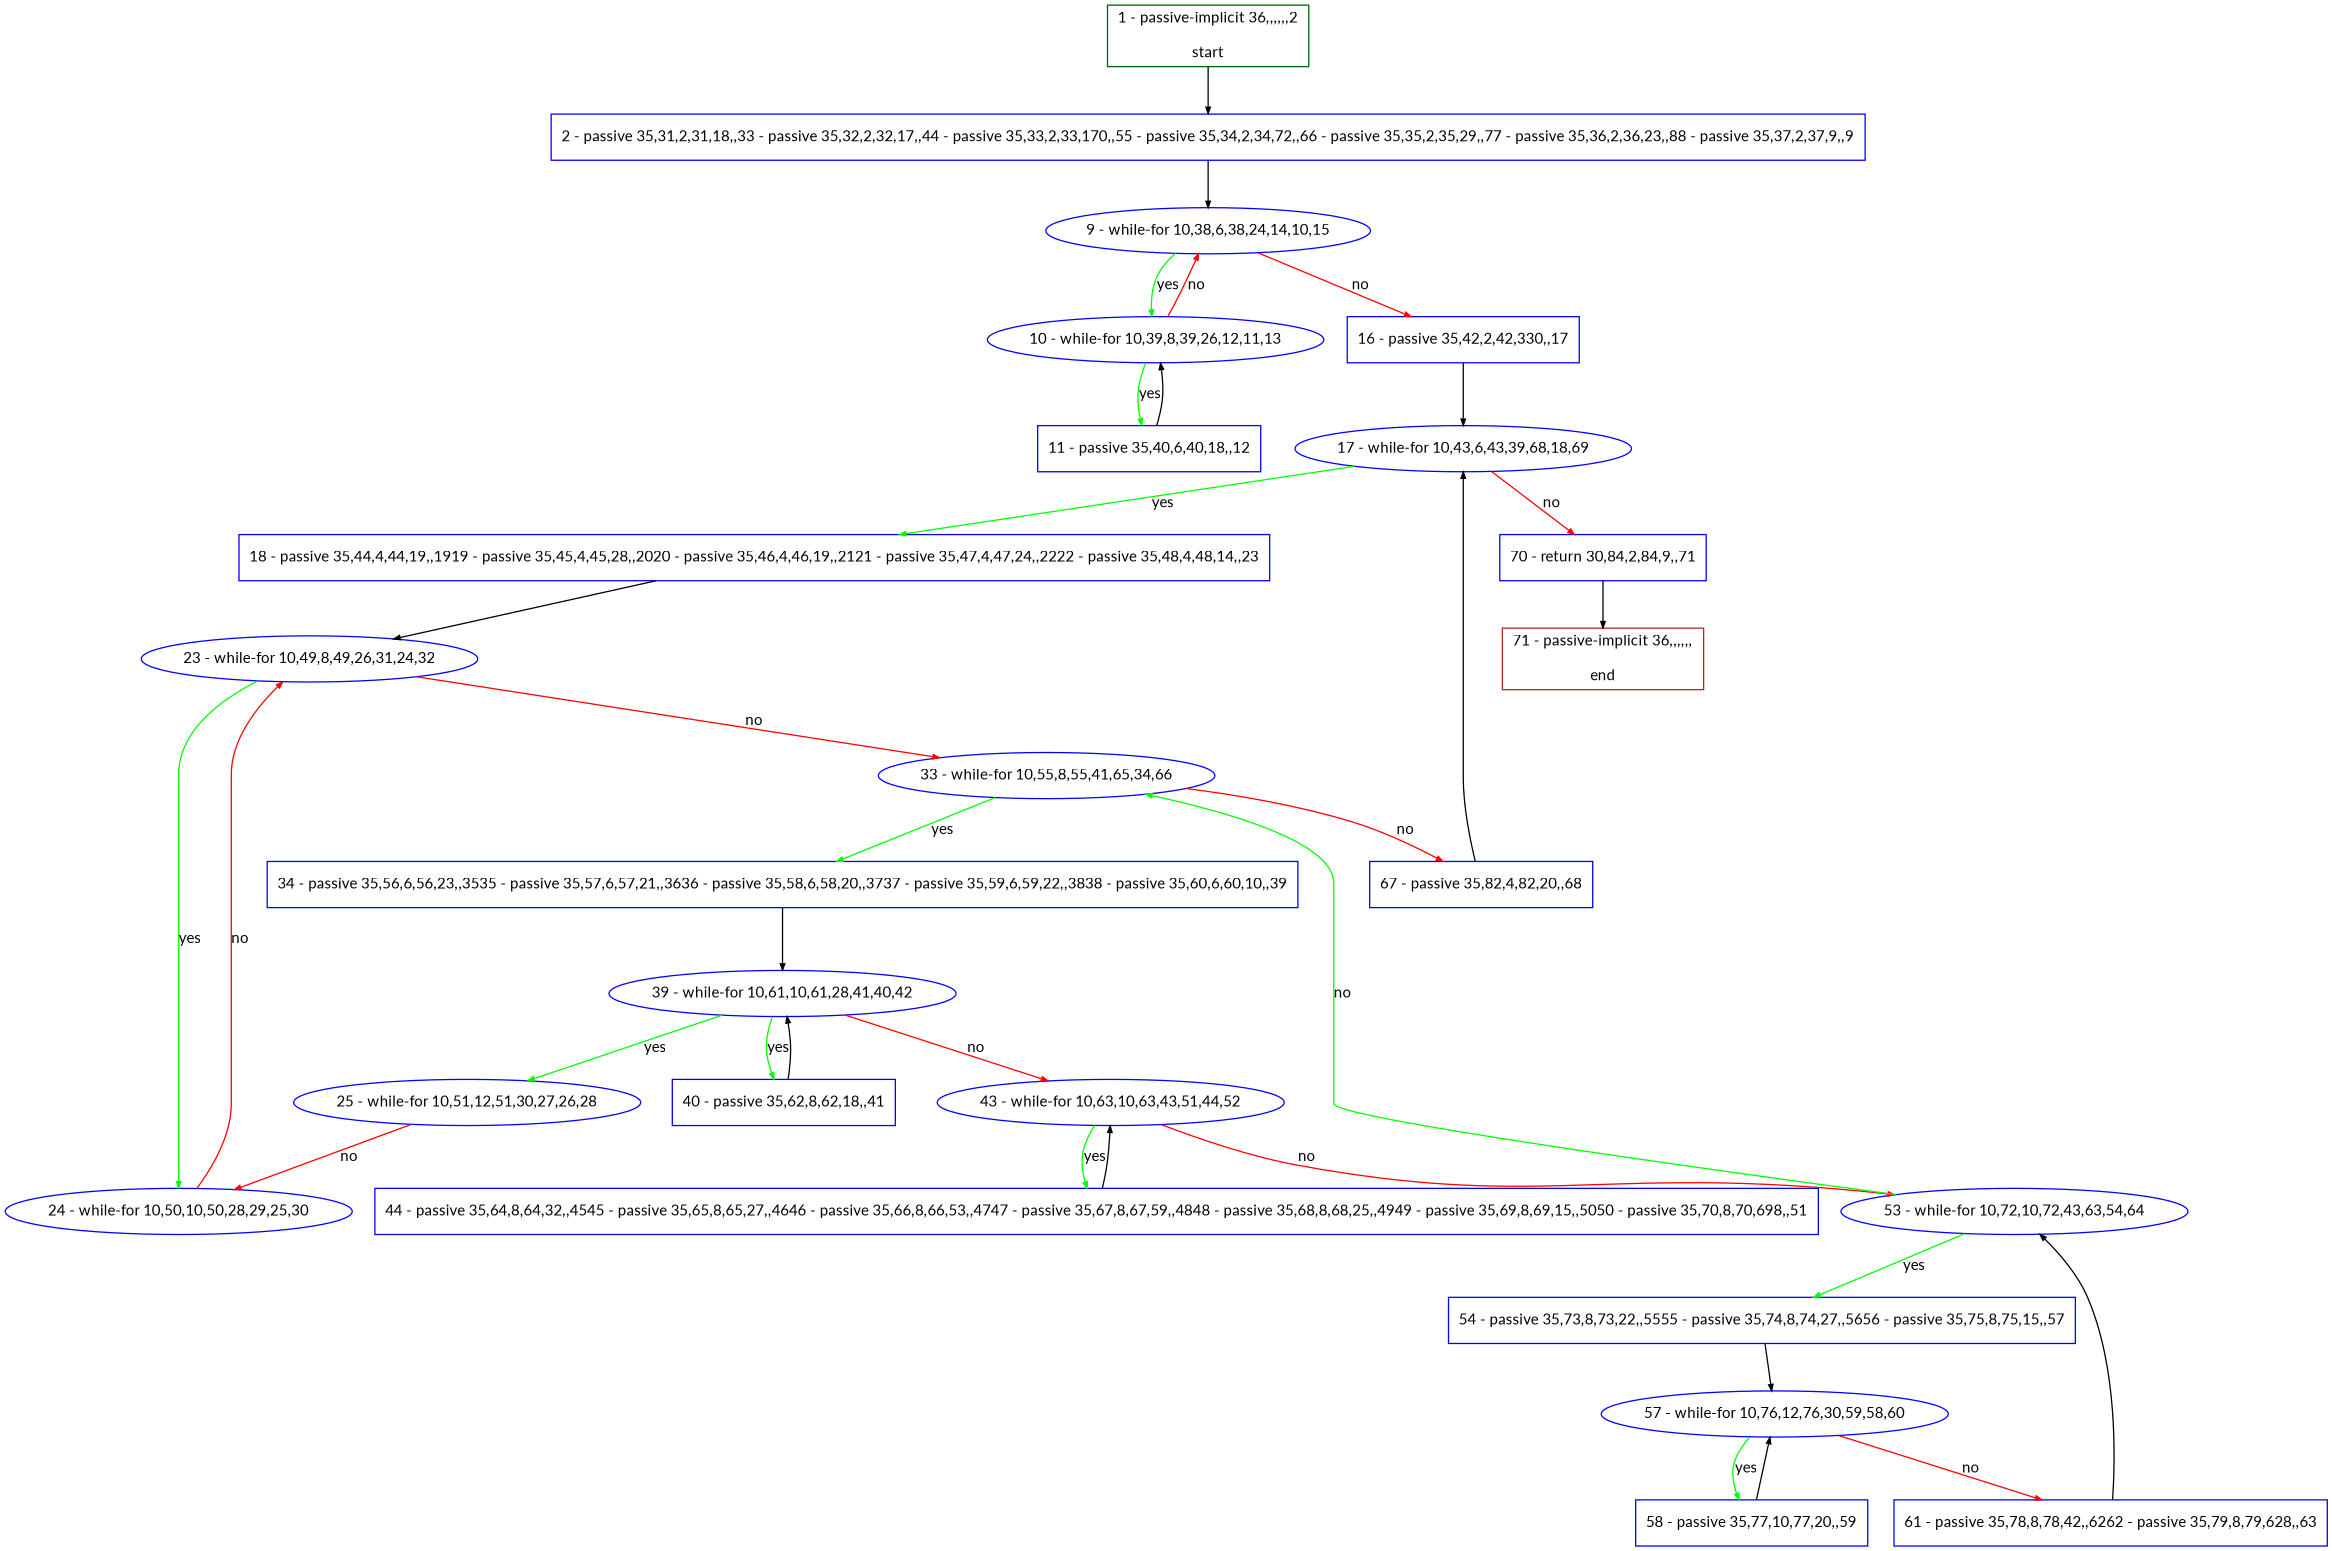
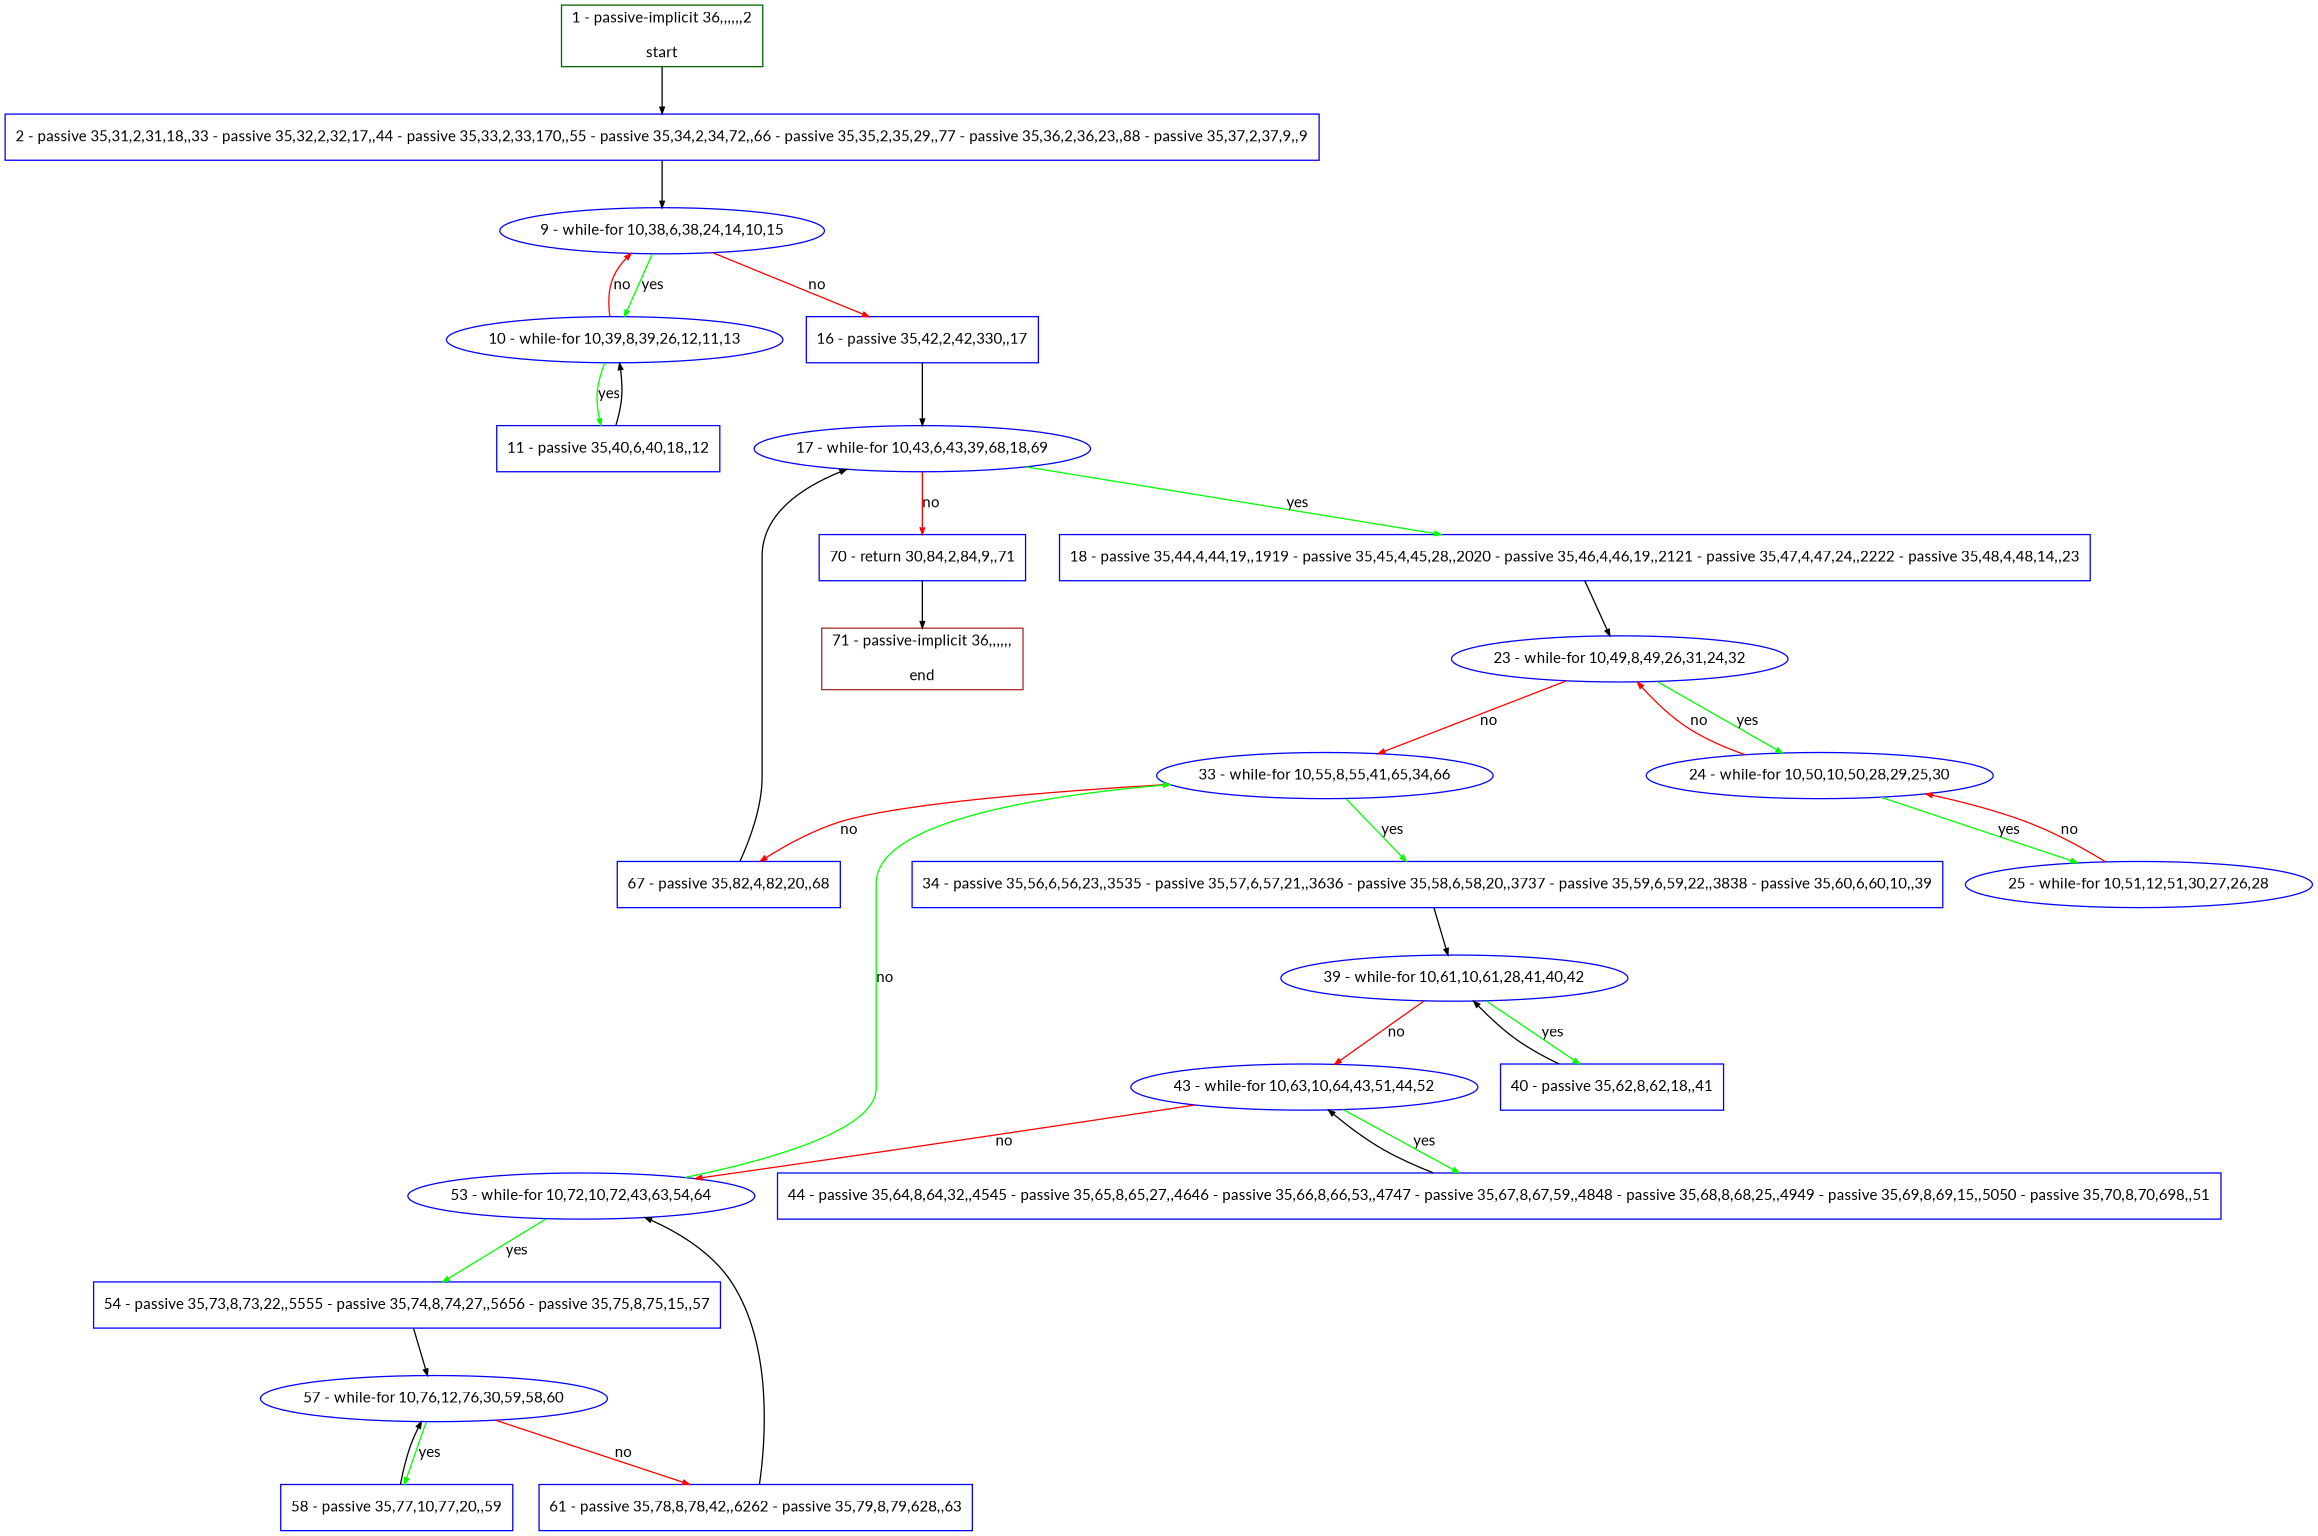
  digraph {
    bgcolor=white
    compound=true
    fillcolor="#FFFFCC"
    fontname=Lato
    fontsize=12
    pack=true
    packmode=clust
    style="rounded,filled"
    node [color="#0000ff" compound=true fillcolor="#ffffff" fixedsize=false fontname=Lato fontsize=12 node_initialized=no shape=box style=filled]
    edge [arrowhead=normal arrowsize=0.5 arrowtail=none color="#000000" compound=true dir=forward fontcolor=black fontname=Lato fontsize=12]
    n1 [label="2 - passive 35,31,2,31,18,,33 - passive 35,32,2,32,17,,44 - passive 35,33,2,33,170,,55 - passive 35,34,2,34,72,,66 - passive 35,35,2,35,29,,77 - passive 35,36,2,36,23,,88 - passive 35,37,2,37,9,,9"]
    n2 [label="9 - while-for 10,38,6,38,24,14,10,15" shape=oval]
    n3 [label="10 - while-for 10,39,8,39,26,12,11,13" shape=oval]
    n4 [label="16 - passive 35,42,2,42,330,,17"]
    n5 [color="#006400" label="1 - passive-implicit 36,,,,,,2\n\nstart"]
    n6 [label="11 - passive 35,40,6,40,18,,12"]
    n7 [label="17 - while-for 10,43,6,43,39,68,18,69" shape=oval]
    n8 [label="18 - passive 35,44,4,44,19,,1919 - passive 35,45,4,45,28,,2020 - passive 35,46,4,46,19,,2121 - passive 35,47,4,47,24,,2222 - passive 35,48,4,48,14,,23"]
    n9 [label="70 - return 30,84,2,84,9,,71"]
    n10 [label="23 - while-for 10,49,8,49,26,31,24,32" shape=oval]
    n11 [color="#a52a2a" label="71 - passive-implicit 36,,,,,,\n\nend"]
    n12 [label="24 - while-for 10,50,10,50,28,29,25,30" shape=oval]
    n13 [label="33 - while-for 10,55,8,55,41,65,34,66" shape=oval]
    n14 [label="25 - while-for 10,51,12,51,30,27,26,28" shape=oval]
    n15 [label="34 - passive 35,56,6,56,23,,3535 - passive 35,57,6,57,21,,3636 - passive 35,58,6,58,20,,3737 - passive 35,59,6,59,22,,3838 - passive 35,60,6,60,10,,39"]
    n16 [label="67 - passive 35,82,4,82,20,,68"]
    n17 [label="39 - while-for 10,61,10,61,28,41,40,42" shape=oval]
    n18 [label="40 - passive 35,62,8,62,18,,41"]
-   n19 [label="43 - while-for 10,63,10,63,43,51,44,52" shape=oval]
+   n19 [label="43 - while-for 10,63,10,64,43,51,44,52" shape=oval]
    n20 [label="44 - passive 35,64,8,64,32,,4545 - passive 35,65,8,65,27,,4646 - passive 35,66,8,66,53,,4747 - passive 35,67,8,67,59,,4848 - passive 35,68,8,68,25,,4949 - passive 35,69,8,69,15,,5050 - passive 35,70,8,70,698,,51"]
    n21 [label="53 - while-for 10,72,10,72,43,63,54,64" shape=oval]
    n22 [label="54 - passive 35,73,8,73,22,,5555 - passive 35,74,8,74,27,,5656 - passive 35,75,8,75,15,,57"]
    n23 [label="57 - while-for 10,76,12,76,30,59,58,60" shape=oval]
    n24 [label="58 - passive 35,77,10,77,20,,59"]
    n25 [label="61 - passive 35,78,8,78,42,,6262 - passive 35,79,8,79,628,,63"]
    n1 -> n2
    n2 -> n3 [color="#00ff00" label=yes]
    n2 -> n4 [color="#ff0000" label=no]
    n3 -> n2 [color="#ff0000" label=no]
    n3 -> n6 [color="#00ff00" label=yes]
    n4 -> n7
    n5 -> n1
    n6 -> n3
    n7 -> n8 [color="#00ff00" label=yes]
    n7 -> n9 [color="#ff0000" label=no]
    n8 -> n10
    n9 -> n11
    n10 -> n12 [color="#00ff00" label=yes]
    n10 -> n13 [color="#ff0000" label=no]
    n12 -> n10 [color="#ff0000" label=no]
-   n17 -> n14 [color="#00ff00" label=yes]
+   n12 -> n14 [color="#00ff00" label=yes]
    n13 -> n15 [color="#00ff00" label=yes]
    n13 -> n16 [color="#ff0000" label=no]
    n14 -> n12 [color="#ff0000" label=no]
    n15 -> n17
    n16 -> n7
    n17 -> n18 [color="#00ff00" label=yes]
    n17 -> n19 [color="#ff0000" label=no]
    n18 -> n17
    n19 -> n20 [color="#00ff00" label=yes]
    n19 -> n21 [color="#ff0000" label=no]
    n20 -> n19
    n21 -> n13 [color="#00ff00" label=no]
    n21 -> n22 [color="#00ff00" label=yes]
    n22 -> n23
    n23 -> n24 [color="#00ff00" label=yes]
    n23 -> n25 [color="#ff0000" label=no]
    n24 -> n23
    n25 -> n21
  }
